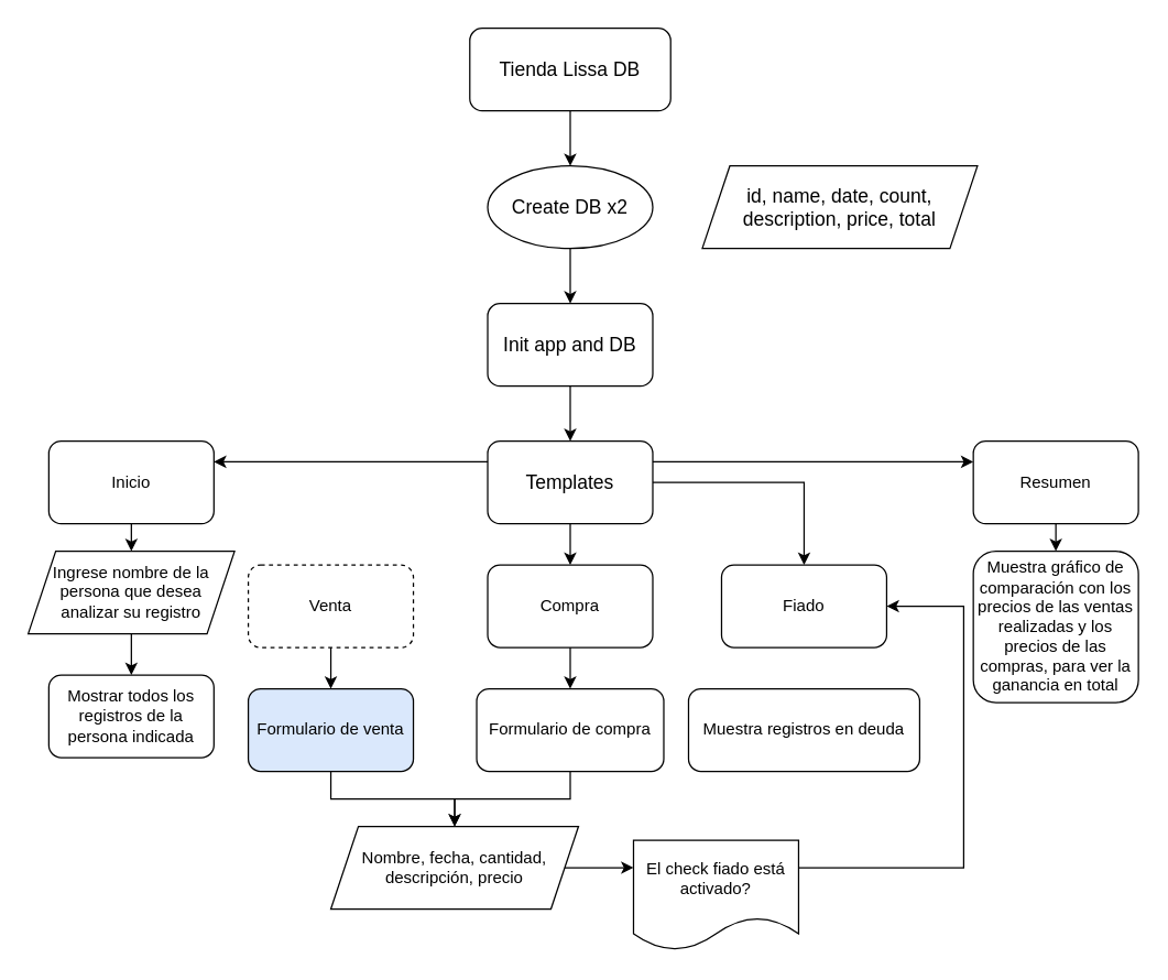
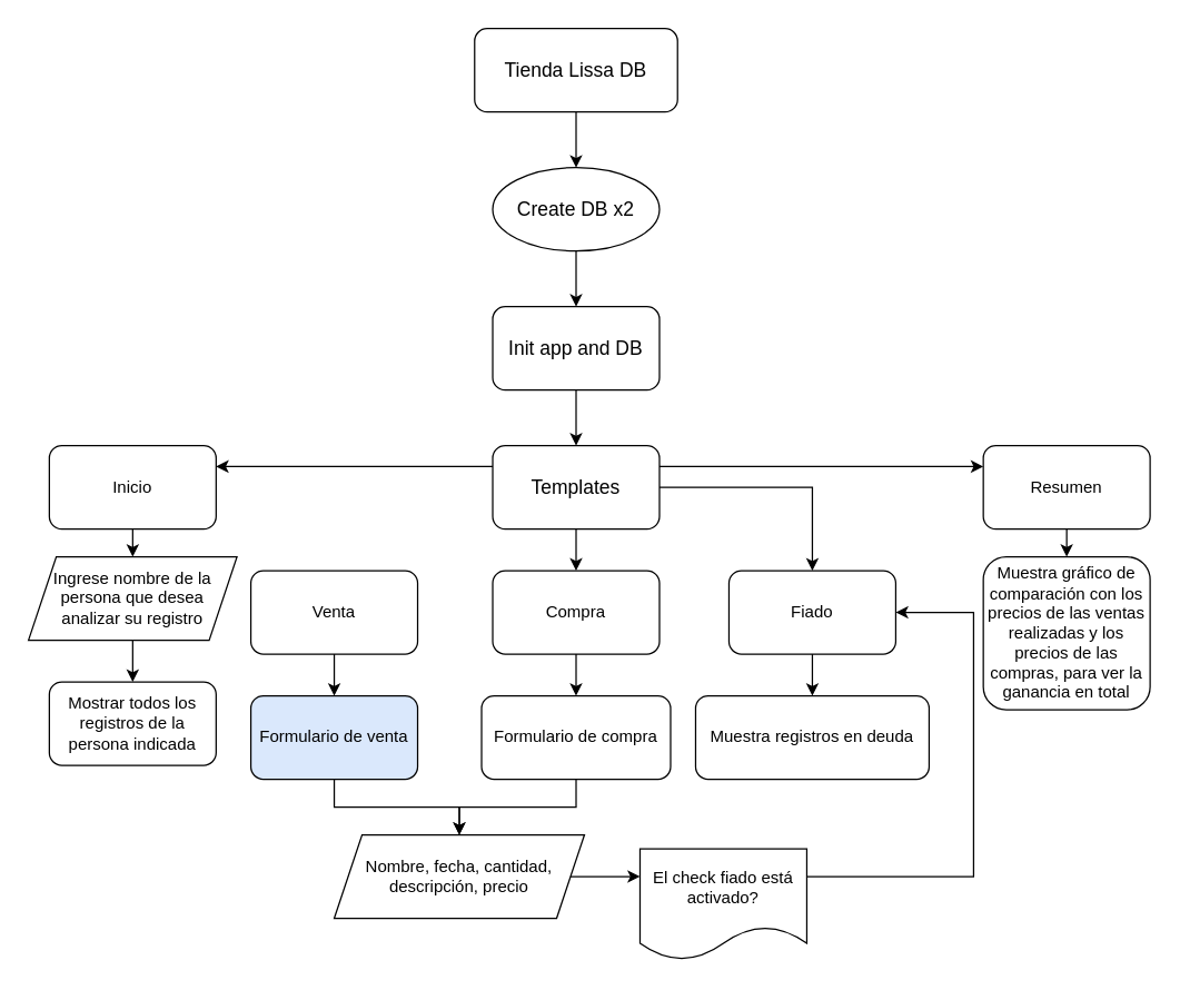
  <mxCell id="0" />
  <mxCell id="1" parent="0" />
  <mxCell id="2" style="edgeStyle=orthogonalEdgeStyle;rounded=0;orthogonalLoop=1;jettySize=auto;html=1;exitX=0.5;exitY=1;exitDx=0;exitDy=0;entryX=0.5;entryY=0;entryDx=0;entryDy=0;fontSize=14;" parent="1" source="3" target="5" edge="1"><mxGeometry relative="1" as="geometry" /></mxCell>
  <mxCell id="3" value="&lt;font style=&quot;font-size: 14px;&quot;&gt;Tienda Lissa DB&lt;/font&gt;" style="rounded=1;whiteSpace=wrap;html=1;fontSize=14;" parent="1" vertex="1"><mxGeometry x="341" y="20" width="146" height="60" as="geometry" /></mxCell>
  <mxCell id="4" style="edgeStyle=orthogonalEdgeStyle;rounded=0;orthogonalLoop=1;jettySize=auto;html=1;exitX=0.5;exitY=1;exitDx=0;exitDy=0;entryX=0.5;entryY=0;entryDx=0;entryDy=0;fontSize=14;" parent="1" source="5" target="8" edge="1"><mxGeometry relative="1" as="geometry" /></mxCell>
  <mxCell id="5" value="&lt;font style=&quot;font-size: 14px&quot;&gt;Create DB x2&lt;/font&gt;" style="ellipse;whiteSpace=wrap;html=1;fontSize=14;" parent="1" vertex="1"><mxGeometry x="354" y="120" width="120" height="60" as="geometry" /></mxCell>
- <mxCell id="6" value="&lt;font style=&quot;font-size: 14px&quot;&gt;id, name, date, count, description, price, total&lt;/font&gt;" style="shape=parallelogram;perimeter=parallelogramPerimeter;whiteSpace=wrap;html=1;fixedSize=1;fontSize=14;" parent="1" vertex="1"><mxGeometry x="510" y="120" width="200" height="60" as="geometry" /></mxCell>
  <mxCell id="7" style="edgeStyle=orthogonalEdgeStyle;rounded=0;orthogonalLoop=1;jettySize=auto;html=1;exitX=0.5;exitY=1;exitDx=0;exitDy=0;entryX=0.5;entryY=0;entryDx=0;entryDy=0;fontSize=14;" parent="1" source="8" target="13" edge="1"><mxGeometry relative="1" as="geometry" /></mxCell>
  <mxCell id="8" value="Init app and DB" style="rounded=1;whiteSpace=wrap;html=1;fontSize=14;" parent="1" vertex="1"><mxGeometry x="354" y="220" width="120" height="60" as="geometry" /></mxCell>
  <mxCell id="9" style="edgeStyle=orthogonalEdgeStyle;rounded=0;orthogonalLoop=1;jettySize=auto;html=1;exitX=0.5;exitY=1;exitDx=0;exitDy=0;entryX=0.5;entryY=0;entryDx=0;entryDy=0;" parent="1" source="13" target="17" edge="1"><mxGeometry relative="1" as="geometry" /></mxCell>
  <mxCell id="10" style="edgeStyle=orthogonalEdgeStyle;rounded=0;orthogonalLoop=1;jettySize=auto;html=1;exitX=1;exitY=0.5;exitDx=0;exitDy=0;entryX=0.5;entryY=0;entryDx=0;entryDy=0;" parent="1" source="13" target="19" edge="1"><mxGeometry relative="1" as="geometry" /></mxCell>
  <mxCell id="11" style="edgeStyle=orthogonalEdgeStyle;rounded=0;orthogonalLoop=1;jettySize=auto;html=1;exitX=1;exitY=0.25;exitDx=0;exitDy=0;entryX=0;entryY=0.25;entryDx=0;entryDy=0;" edge="1" parent="1" source="13" target="35"><mxGeometry relative="1" as="geometry" /></mxCell>
  <mxCell id="12" style="edgeStyle=orthogonalEdgeStyle;rounded=0;orthogonalLoop=1;jettySize=auto;html=1;exitX=0;exitY=0.25;exitDx=0;exitDy=0;entryX=1;entryY=0.25;entryDx=0;entryDy=0;" edge="1" parent="1" source="13" target="30"><mxGeometry relative="1" as="geometry" /></mxCell>
  <mxCell id="13" value="Templates" style="rounded=1;whiteSpace=wrap;html=1;fontSize=14;" parent="1" vertex="1"><mxGeometry x="354" y="320" width="120" height="60" as="geometry" /></mxCell>
  <mxCell id="14" style="edgeStyle=orthogonalEdgeStyle;rounded=0;orthogonalLoop=1;jettySize=auto;html=1;exitX=0.5;exitY=1;exitDx=0;exitDy=0;entryX=0.5;entryY=0;entryDx=0;entryDy=0;" parent="1" source="15" target="21" edge="1"><mxGeometry relative="1" as="geometry" /></mxCell>
- <mxCell id="15" value="Venta" style="rounded=1;whiteSpace=wrap;html=1;dashed=1;" parent="1" vertex="1"><mxGeometry x="180" y="410" width="120" height="60" as="geometry" /></mxCell>
+ <mxCell id="15" value="Venta" style="rounded=1;whiteSpace=wrap;html=1;" parent="1" vertex="1"><mxGeometry x="180" y="410" width="120" height="60" as="geometry" /></mxCell>
  <mxCell id="16" style="edgeStyle=orthogonalEdgeStyle;rounded=0;orthogonalLoop=1;jettySize=auto;html=1;exitX=0.5;exitY=1;exitDx=0;exitDy=0;entryX=0.5;entryY=0;entryDx=0;entryDy=0;" parent="1" source="17" target="23" edge="1"><mxGeometry relative="1" as="geometry" /></mxCell>
  <mxCell id="17" value="Compra" style="rounded=1;whiteSpace=wrap;html=1;" parent="1" vertex="1"><mxGeometry x="354" y="410" width="120" height="60" as="geometry" /></mxCell>
+ <mxCell id="18" style="edgeStyle=orthogonalEdgeStyle;rounded=0;orthogonalLoop=1;jettySize=auto;html=1;exitX=0.5;exitY=1;exitDx=0;exitDy=0;entryX=0.5;entryY=0;entryDx=0;entryDy=0;" parent="1" source="19" target="24" edge="1"><mxGeometry relative="1" as="geometry" /></mxCell>
  <mxCell id="19" value="Fiado" style="rounded=1;whiteSpace=wrap;html=1;" parent="1" vertex="1"><mxGeometry x="524" y="410" width="120" height="60" as="geometry" /></mxCell>
  <mxCell id="20" style="edgeStyle=orthogonalEdgeStyle;rounded=0;orthogonalLoop=1;jettySize=auto;html=1;exitX=0.5;exitY=1;exitDx=0;exitDy=0;entryX=0.5;entryY=0;entryDx=0;entryDy=0;" parent="1" source="21" target="26" edge="1"><mxGeometry relative="1" as="geometry" /></mxCell>
  <mxCell id="21" value="Formulario de venta" style="rounded=1;whiteSpace=wrap;html=1;fillColor=#dae8fc;" parent="1" vertex="1"><mxGeometry x="180" y="500" width="120" height="60" as="geometry" /></mxCell>
  <mxCell id="22" style="edgeStyle=orthogonalEdgeStyle;rounded=0;orthogonalLoop=1;jettySize=auto;html=1;exitX=0.5;exitY=1;exitDx=0;exitDy=0;entryX=0.5;entryY=0;entryDx=0;entryDy=0;" parent="1" source="23" target="26" edge="1"><mxGeometry relative="1" as="geometry" /></mxCell>
  <mxCell id="23" value="Formulario de compra" style="rounded=1;whiteSpace=wrap;html=1;" parent="1" vertex="1"><mxGeometry x="346" y="500" width="136" height="60" as="geometry" /></mxCell>
  <mxCell id="24" value="Muestra registros en deuda" style="rounded=1;whiteSpace=wrap;html=1;" parent="1" vertex="1"><mxGeometry x="500" y="500" width="168" height="60" as="geometry" /></mxCell>
  <mxCell id="25" style="edgeStyle=orthogonalEdgeStyle;rounded=0;orthogonalLoop=1;jettySize=auto;html=1;exitX=1;exitY=0.5;exitDx=0;exitDy=0;entryX=0;entryY=0.25;entryDx=0;entryDy=0;" parent="1" source="26" target="28" edge="1"><mxGeometry relative="1" as="geometry" /></mxCell>
  <mxCell id="26" value="Nombre, fecha, cantidad, descripción, precio" style="shape=parallelogram;perimeter=parallelogramPerimeter;whiteSpace=wrap;html=1;fixedSize=1;" parent="1" vertex="1"><mxGeometry x="240" y="600" width="180" height="60" as="geometry" /></mxCell>
  <mxCell id="27" style="edgeStyle=orthogonalEdgeStyle;rounded=0;orthogonalLoop=1;jettySize=auto;html=1;exitX=1;exitY=0.25;exitDx=0;exitDy=0;entryX=1;entryY=0.5;entryDx=0;entryDy=0;" parent="1" source="28" target="19" edge="1"><mxGeometry relative="1" as="geometry"><Array as="points"><mxPoint x="700" y="630" /><mxPoint x="700" y="440" /></Array></mxGeometry></mxCell>
  <mxCell id="28" value="El check fiado está activado?" style="shape=document;whiteSpace=wrap;html=1;boundedLbl=1;" parent="1" vertex="1"><mxGeometry x="460" y="610" width="120" height="80" as="geometry" /></mxCell>
  <mxCell id="29" style="edgeStyle=orthogonalEdgeStyle;rounded=0;orthogonalLoop=1;jettySize=auto;html=1;exitX=0.5;exitY=1;exitDx=0;exitDy=0;entryX=0.5;entryY=0;entryDx=0;entryDy=0;" parent="1" source="30" target="32" edge="1"><mxGeometry relative="1" as="geometry" /></mxCell>
  <mxCell id="30" value="Inicio" style="rounded=1;whiteSpace=wrap;html=1;container=1;" parent="1" vertex="1"><mxGeometry x="35" y="320" width="120" height="60" as="geometry"><mxRectangle x="40" y="300" width="60" height="20" as="alternateBounds" /></mxGeometry></mxCell>
  <mxCell id="31" style="edgeStyle=orthogonalEdgeStyle;rounded=0;orthogonalLoop=1;jettySize=auto;html=1;exitX=0.5;exitY=1;exitDx=0;exitDy=0;entryX=0.5;entryY=0;entryDx=0;entryDy=0;" parent="1" source="32" target="33" edge="1"><mxGeometry relative="1" as="geometry" /></mxCell>
  <mxCell id="32" value="Ingrese nombre de la persona que desea analizar su registro" style="shape=parallelogram;perimeter=parallelogramPerimeter;whiteSpace=wrap;html=1;fixedSize=1;" parent="1" vertex="1"><mxGeometry x="20" y="400" width="150" height="60" as="geometry" /></mxCell>
  <mxCell id="33" value="Mostrar todos los registros de la persona indicada" style="rounded=1;whiteSpace=wrap;html=1;" parent="1" vertex="1"><mxGeometry x="35" y="490" width="120" height="60" as="geometry" /></mxCell>
  <mxCell id="34" style="edgeStyle=orthogonalEdgeStyle;rounded=0;orthogonalLoop=1;jettySize=auto;html=1;exitX=0.5;exitY=1;exitDx=0;exitDy=0;entryX=0.5;entryY=0;entryDx=0;entryDy=0;" edge="1" parent="1" source="35" target="36"><mxGeometry relative="1" as="geometry" /></mxCell>
  <mxCell id="35" value="Resumen" style="rounded=1;whiteSpace=wrap;html=1;" vertex="1" parent="1"><mxGeometry x="707" y="320" width="120" height="60" as="geometry" /></mxCell>
  <mxCell id="36" value="Muestra gráfico de comparación con los precios de las ventas realizadas y los precios de las compras, para ver la ganancia en total" style="rounded=1;whiteSpace=wrap;html=1;" vertex="1" parent="1"><mxGeometry x="707" y="400" width="120" height="110" as="geometry" /></mxCell>
